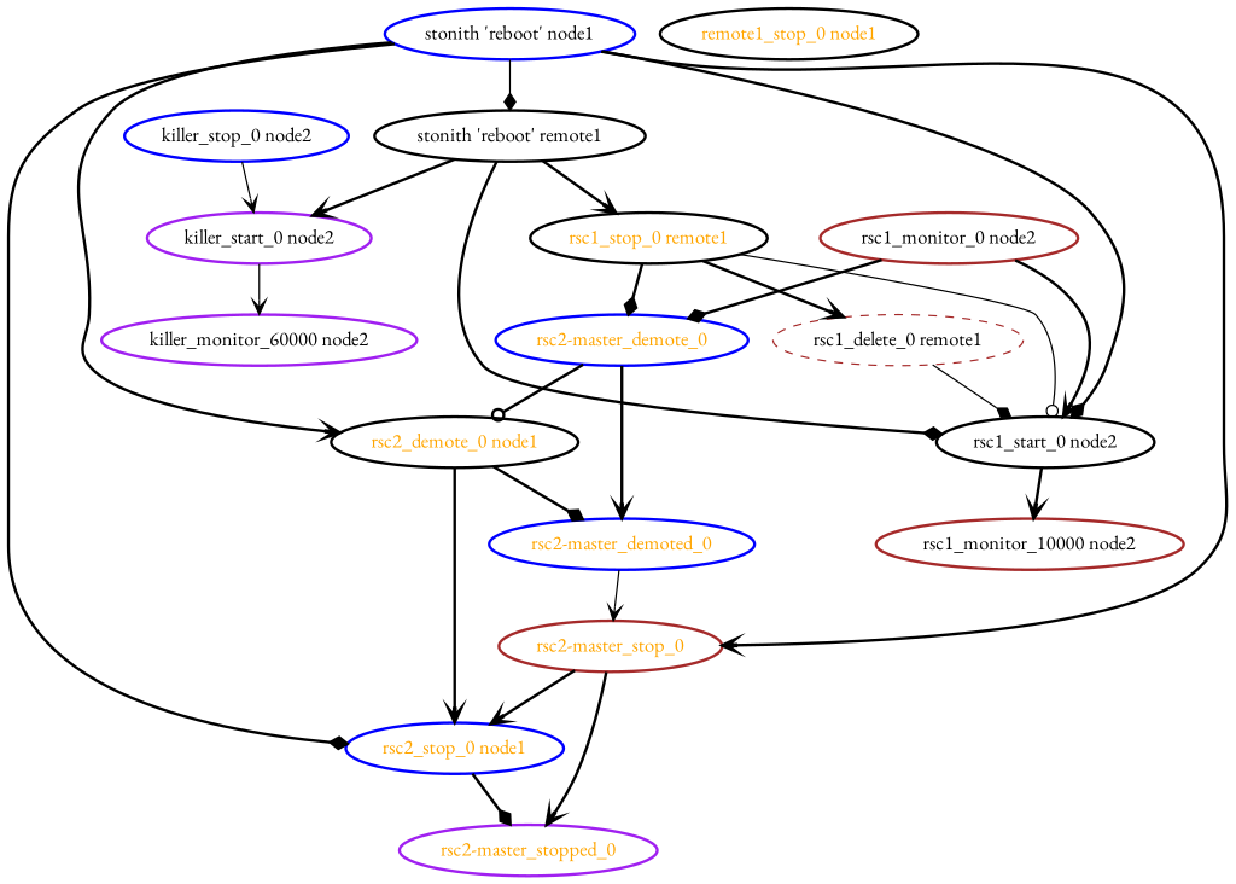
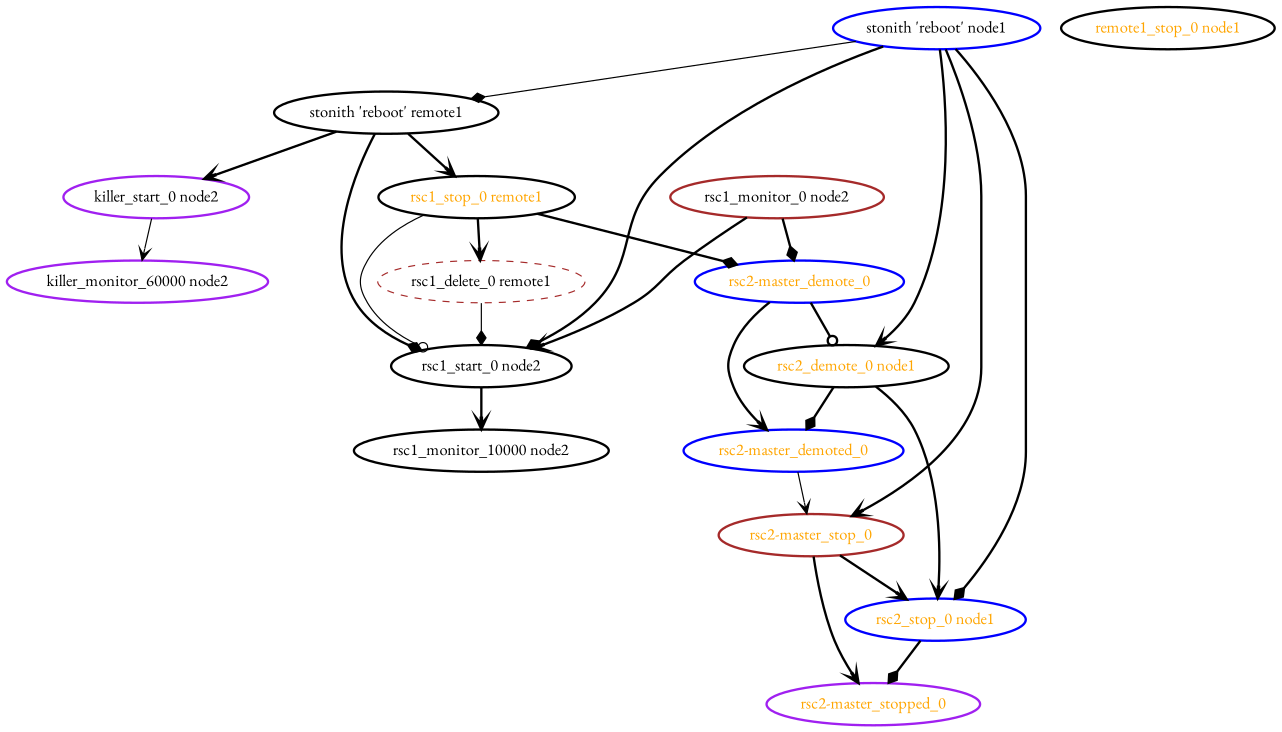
  digraph {
    fontname="EB Garamond"
    node [color=black fontcolor=black fontname="EB Garamond" style=bold]
    edge [arrowhead=vee fontname="EB Garamond" style=bold]
    "killer_monitor_60000 node2" [color=purple]
    "killer_start_0 node2" [color=purple]
-   "killer_stop_0 node2" [color=blue]
    "remote1_stop_0 node1" [fontcolor=orange]
    "rsc1_delete_0 remote1" [color=brown style=dashed]
    "rsc1_start_0 node2"
-   "rsc1_monitor_10000 node2" [color=brown]
+   "rsc1_monitor_10000 node2"
    "rsc1_monitor_0 node2" [color=brown]
    "rsc2-master_demote_0" [color=blue fontcolor=orange]
    "rsc2-master_demoted_0" [color=blue fontcolor=orange]
    "rsc2_demote_0 node1" [fontcolor=orange]
    "rsc2-master_stop_0" [color=brown fontcolor=orange]
    "rsc2_stop_0 node1" [color=blue fontcolor=orange]
    "rsc1_stop_0 remote1" [fontcolor=orange]
    "rsc2-master_stopped_0" [color=purple fontcolor=orange]
    "stonith 'reboot' node1" [color=blue]
    "stonith 'reboot' remote1"
    "killer_start_0 node2" -> "killer_monitor_60000 node2" [style=solid]
-   "killer_stop_0 node2" -> "killer_start_0 node2" [style=solid]
    "rsc1_delete_0 remote1" -> "rsc1_start_0 node2" [arrowhead=diamond style=solid]
    "rsc1_start_0 node2" -> "rsc1_monitor_10000 node2"
    "rsc1_monitor_0 node2" -> "rsc1_start_0 node2"
    "rsc1_monitor_0 node2" -> "rsc2-master_demote_0" [arrowhead=diamond]
    "rsc2-master_demote_0" -> "rsc2-master_demoted_0"
    "rsc2-master_demote_0" -> "rsc2_demote_0 node1" [arrowhead=odot]
    "rsc2-master_demoted_0" -> "rsc2-master_stop_0" [style=solid]
    "rsc2_demote_0 node1" -> "rsc2-master_demoted_0" [arrowhead=diamond]
    "rsc2_demote_0 node1" -> "rsc2_stop_0 node1"
    "rsc2-master_stop_0" -> "rsc2_stop_0 node1"
    "rsc2-master_stop_0" -> "rsc2-master_stopped_0"
    "rsc2_stop_0 node1" -> "rsc2-master_stopped_0" [arrowhead=diamond]
    "rsc1_stop_0 remote1" -> "rsc1_delete_0 remote1"
    "rsc1_stop_0 remote1" -> "rsc1_start_0 node2" [arrowhead=odot style=solid]
    "rsc1_stop_0 remote1" -> "rsc2-master_demote_0" [arrowhead=diamond]
    "stonith 'reboot' node1" -> "rsc1_start_0 node2" [arrowhead=diamond]
    "stonith 'reboot' node1" -> "rsc2_demote_0 node1"
    "stonith 'reboot' node1" -> "rsc2-master_stop_0"
    "stonith 'reboot' node1" -> "rsc2_stop_0 node1" [arrowhead=diamond]
    "stonith 'reboot' node1" -> "stonith 'reboot' remote1" [arrowhead=diamond style=solid]
    "stonith 'reboot' remote1" -> "killer_start_0 node2"
    "stonith 'reboot' remote1" -> "rsc1_start_0 node2" [arrowhead=diamond]
    "stonith 'reboot' remote1" -> "rsc1_stop_0 remote1"
  }
